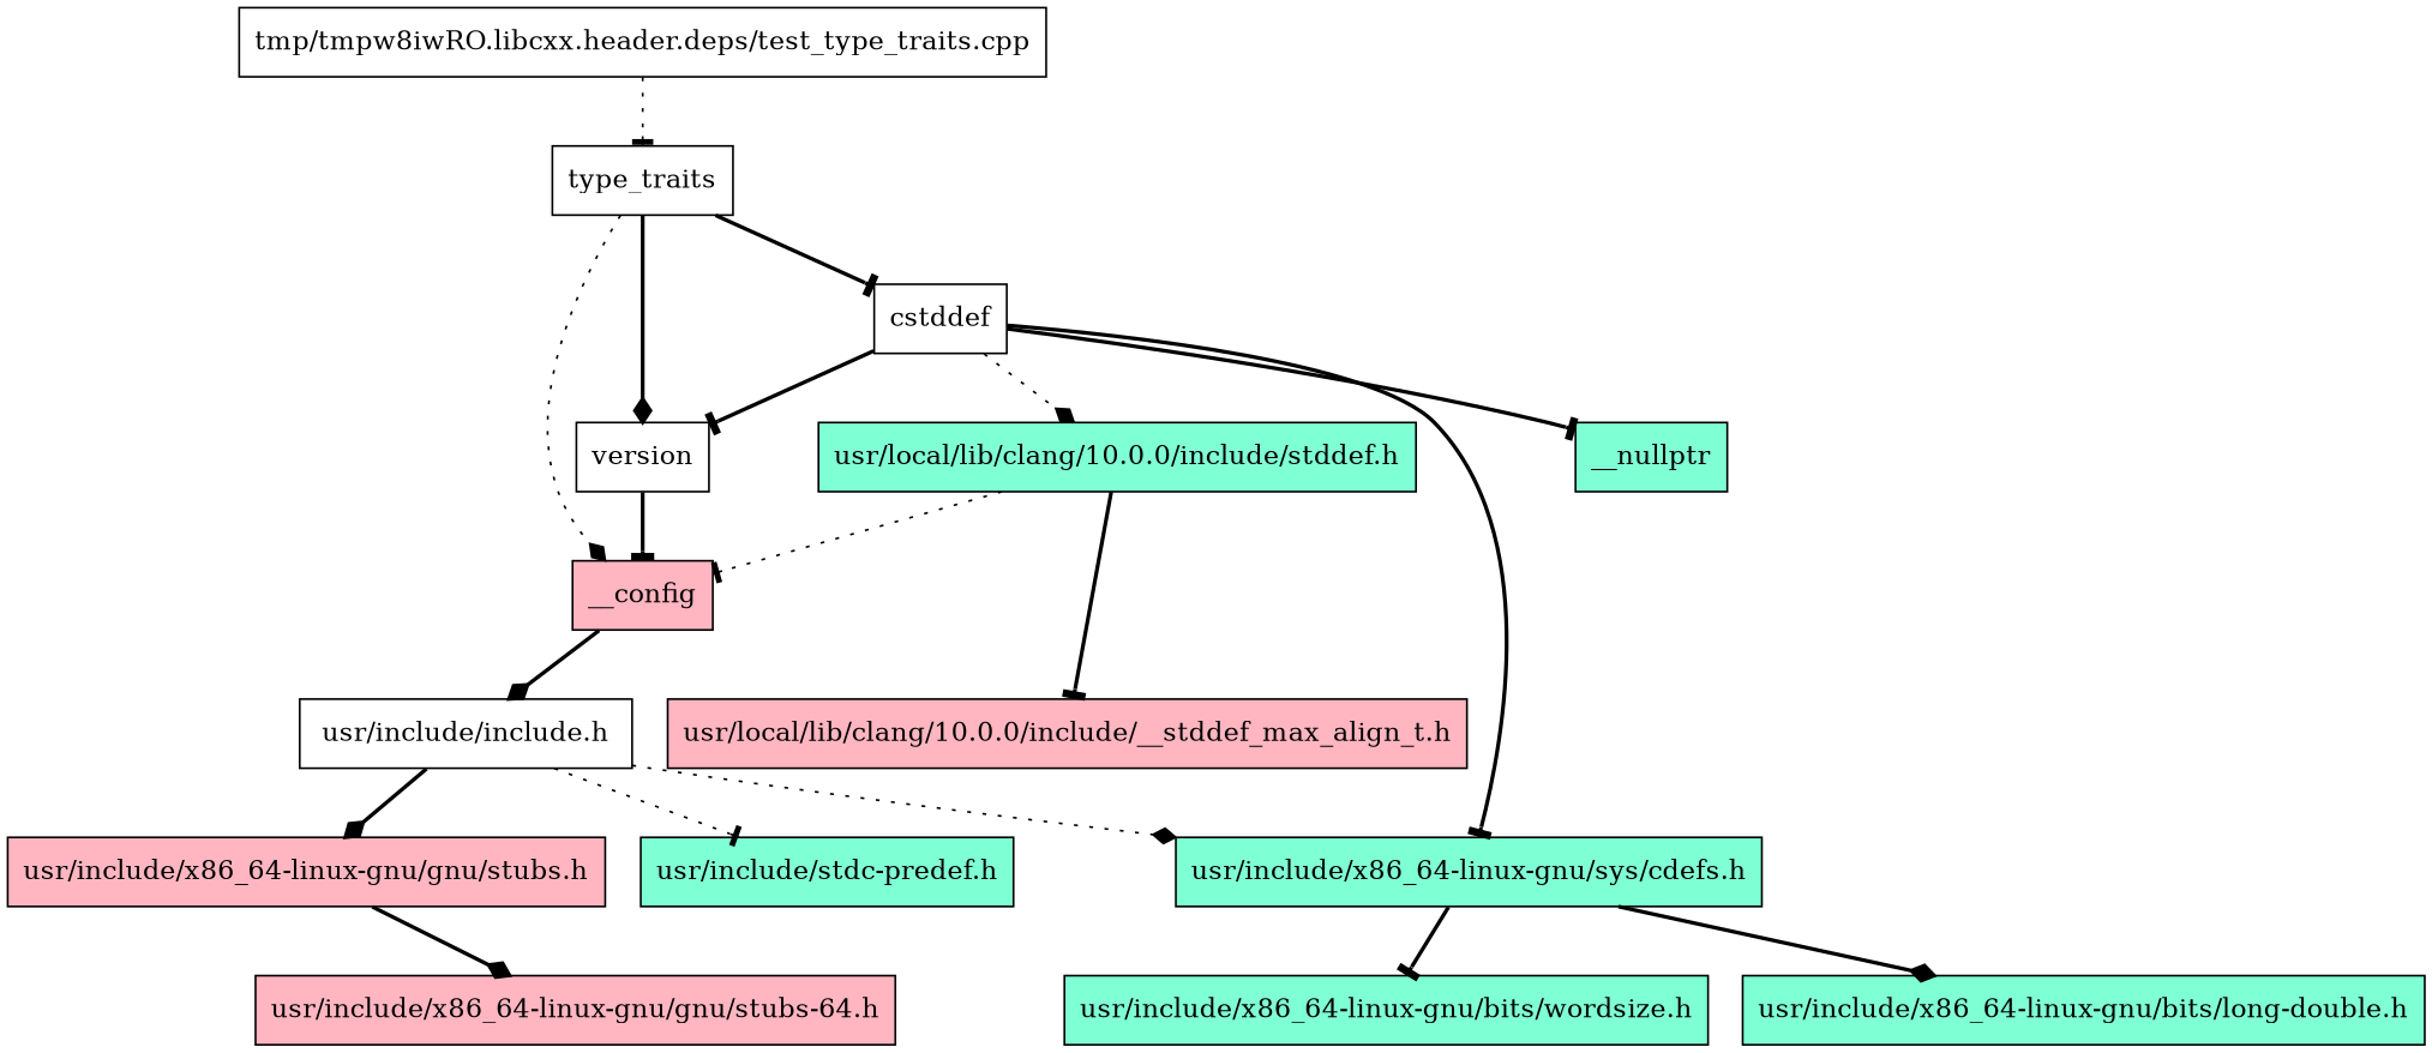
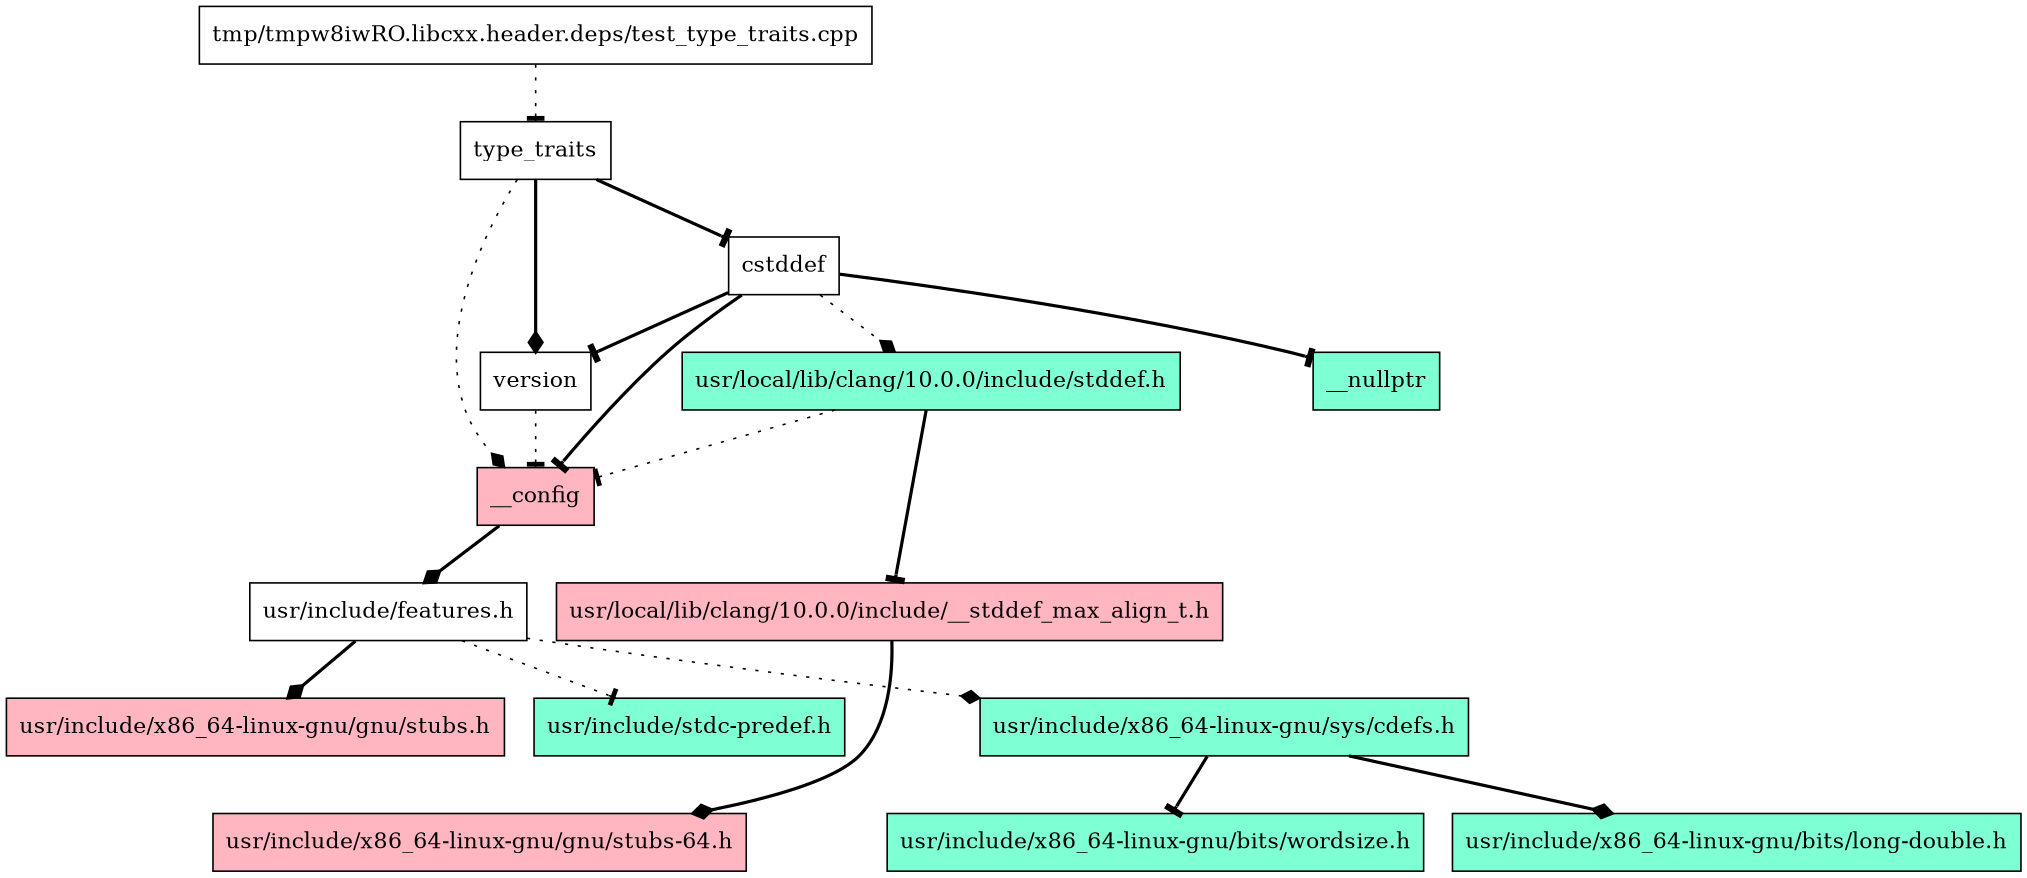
  digraph {
    node [fillcolor=aquamarine shape=box style=filled]
    edge [arrowhead=tee style=bold]
    n1 [fillcolor=white label=type_traits]
    n2 [fillcolor=lightpink label=__config]
    n3 [fillcolor=white label=cstddef]
    n4 [fillcolor=white label=version]
-   n5 [fillcolor=white label="usr/include/include.h"]
+   n5 [fillcolor=white label="usr/include/features.h"]
    n6 [label="usr/local/lib/clang/10.0.0/include/stddef.h"]
    n7 [label=__nullptr]
    n8 [fillcolor=white label="tmp/tmpw8iwRO.libcxx.header.deps/test_type_traits.cpp"]
    n9 [label="usr/include/stdc-predef.h"]
    n10 [label="usr/include/x86_64-linux-gnu/sys/cdefs.h"]
    n11 [fillcolor=lightpink label="usr/include/x86_64-linux-gnu/gnu/stubs.h"]
    n12 [label="usr/include/x86_64-linux-gnu/bits/wordsize.h"]
    n13 [label="usr/include/x86_64-linux-gnu/bits/long-double.h"]
    n14 [fillcolor=lightpink label="usr/include/x86_64-linux-gnu/gnu/stubs-64.h"]
    n15 [fillcolor=lightpink label="usr/local/lib/clang/10.0.0/include/__stddef_max_align_t.h"]
    n1 -> n2 [arrowhead=diamond style=dotted]
    n1 -> n3
    n1 -> n4 [arrowhead=diamond]
    n2 -> n5 [arrowhead=diamond]
-   n3 -> n10
+   n3 -> n2
    n3 -> n4
    n3 -> n6 [arrowhead=diamond style=dotted]
    n3 -> n7
-   n4 -> n2
+   n4 -> n2 [style=dotted]
    n5 -> n9 [style=dotted]
    n5 -> n10 [arrowhead=diamond style=dotted]
    n5 -> n11 [arrowhead=diamond]
    n6 -> n2 [style=dotted]
    n6 -> n15
    n8 -> n1 [style=dotted]
    n10 -> n12
    n10 -> n13 [arrowhead=diamond]
-   n11 -> n14 [arrowhead=diamond]
+   n15 -> n14 [arrowhead=diamond]
  }
